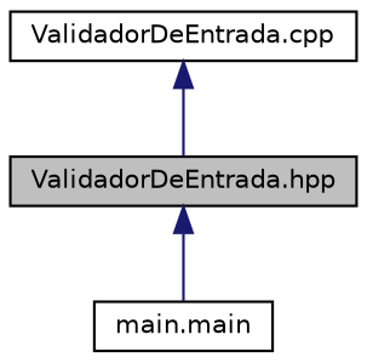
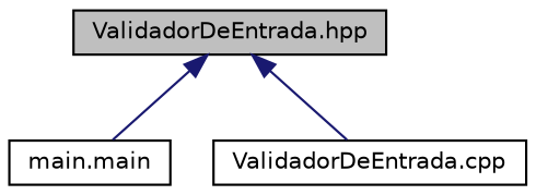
  digraph {
    node [color=black fillcolor=white fontname=Helvetica fontsize=10 shape=record style=filled]
    edge [color=midnightblue dir=back fontname=Helvetica fontsize=10 labelfontname=Helvetica labelfontsize=10 style=solid]
    n1 [fillcolor=grey75 fontcolor=black height=0.2 label="ValidadorDeEntrada.hpp" width=0.4]
    n2 [height=0.2 label="main.main" width=0.4]
    n3 [height=0.2 label="ValidadorDeEntrada.cpp" width=0.4]
    n1 -> n2
-   n3 -> n1
+   n1 -> n3
  }
